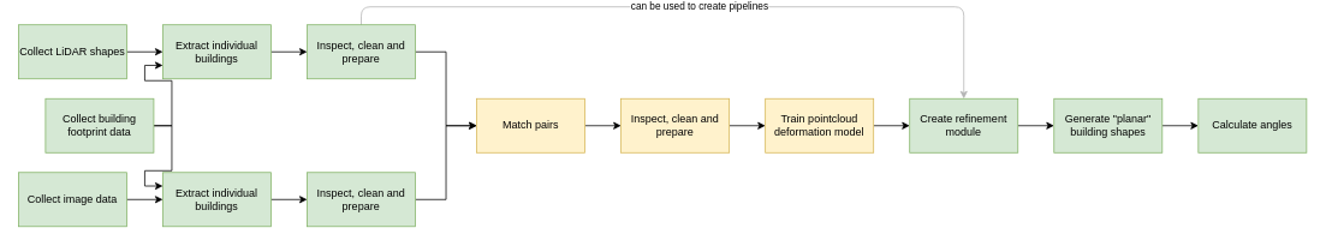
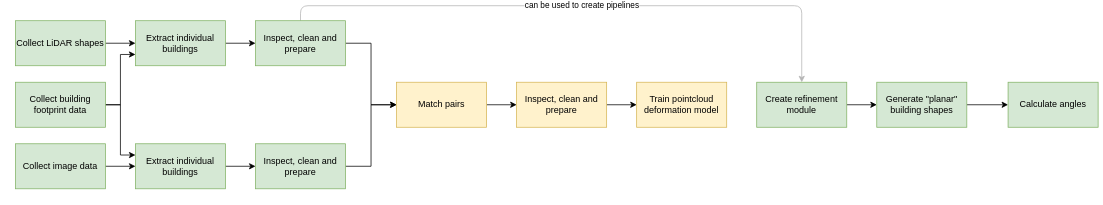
  <mxCell id="0" />
  <mxCell id="1" parent="0" />
  <mxCell id="2" value="" style="edgeStyle=orthogonalEdgeStyle;rounded=0;orthogonalLoop=1;jettySize=auto;html=1;" parent="1" source="3" target="8" edge="1"><mxGeometry relative="1" as="geometry" /></mxCell>
  <mxCell id="3" value="Collect LiDAR shapes" style="rounded=0;whiteSpace=wrap;html=1;fillColor=#d5e8d4;strokeColor=#82b366;" parent="1" vertex="1"><mxGeometry x="20" y="20" width="120" height="60" as="geometry" /></mxCell>
  <mxCell id="4" value="" style="edgeStyle=orthogonalEdgeStyle;rounded=0;orthogonalLoop=1;jettySize=auto;html=1;entryX=0;entryY=0.25;entryDx=0;entryDy=0;" edge="1" parent="1" source="6" target="17"><mxGeometry relative="1" as="geometry" /></mxCell>
  <mxCell id="5" style="edgeStyle=orthogonalEdgeStyle;rounded=0;orthogonalLoop=1;jettySize=auto;html=1;exitX=1;exitY=0.5;exitDx=0;exitDy=0;entryX=0;entryY=0.75;entryDx=0;entryDy=0;" edge="1" parent="1" source="6" target="8"><mxGeometry relative="1" as="geometry" /></mxCell>
- <mxCell id="6" value="Collect building footprint data" style="rounded=0;whiteSpace=wrap;html=1;fillColor=#d5e8d4;strokeColor=#82b366;" parent="1" vertex="1"><mxGeometry x="50" y="102" width="120" height="60" as="geometry" /></mxCell>
+ <mxCell id="6" value="Collect building footprint data" style="rounded=0;whiteSpace=wrap;html=1;fillColor=#d5e8d4;strokeColor=#82b366;" parent="1" vertex="1"><mxGeometry x="20" y="102" width="120" height="60" as="geometry" /></mxCell>
  <mxCell id="7" value="" style="edgeStyle=orthogonalEdgeStyle;rounded=0;orthogonalLoop=1;jettySize=auto;html=1;" parent="1" source="8" target="11" edge="1"><mxGeometry relative="1" as="geometry" /></mxCell>
  <mxCell id="8" value="Extract individual buildings" style="rounded=0;whiteSpace=wrap;html=1;fillColor=#d5e8d4;strokeColor=#82b366;" parent="1" vertex="1"><mxGeometry x="180" y="20" width="120" height="60" as="geometry" /></mxCell>
  <mxCell id="9" value="" style="edgeStyle=orthogonalEdgeStyle;rounded=0;orthogonalLoop=1;jettySize=auto;html=1;entryX=0;entryY=0.5;entryDx=0;entryDy=0;" parent="1" source="11" target="14" edge="1"><mxGeometry relative="1" as="geometry" /></mxCell>
  <mxCell id="10" value="can be used to create pipelines" style="edgeStyle=orthogonalEdgeStyle;rounded=1;orthogonalLoop=1;jettySize=auto;html=1;exitX=0.5;exitY=0;exitDx=0;exitDy=0;entryX=0.5;entryY=0;entryDx=0;entryDy=0;strokeColor=#B5B5B5;" parent="1" source="11" target="23" edge="1"><mxGeometry relative="1" as="geometry" /></mxCell>
  <mxCell id="11" value="Inspect, clean and prepare" style="rounded=0;whiteSpace=wrap;html=1;fillColor=#d5e8d4;strokeColor=#82b366;" parent="1" vertex="1"><mxGeometry x="340" y="20" width="120" height="60" as="geometry" /></mxCell>
  <mxCell id="12" value="" style="edgeStyle=orthogonalEdgeStyle;rounded=0;orthogonalLoop=1;jettySize=auto;html=1;" parent="1" source="17" target="19" edge="1"><mxGeometry relative="1" as="geometry" /></mxCell>
  <mxCell id="13" value="" style="edgeStyle=orthogonalEdgeStyle;rounded=0;orthogonalLoop=1;jettySize=auto;html=1;" parent="1" source="14" target="16" edge="1"><mxGeometry relative="1" as="geometry" /></mxCell>
  <mxCell id="14" value="Match pairs" style="whiteSpace=wrap;html=1;rounded=0;fillColor=#fff2cc;strokeColor=#d6b656;" parent="1" vertex="1"><mxGeometry x="528" y="102" width="120" height="60" as="geometry" /></mxCell>
  <mxCell id="15" value="" style="edgeStyle=orthogonalEdgeStyle;rounded=0;orthogonalLoop=1;jettySize=auto;html=1;" parent="1" source="16" target="21" edge="1"><mxGeometry relative="1" as="geometry" /></mxCell>
  <mxCell id="16" value="Inspect, clean and prepare" style="whiteSpace=wrap;html=1;rounded=0;fillColor=#fff2cc;strokeColor=#d6b656;" parent="1" vertex="1"><mxGeometry x="688" y="102" width="120" height="60" as="geometry" /></mxCell>
  <mxCell id="17" value="Extract individual buildings" style="rounded=0;whiteSpace=wrap;html=1;fillColor=#d5e8d4;strokeColor=#82b366;" parent="1" vertex="1"><mxGeometry x="180" y="184" width="120" height="60" as="geometry" /></mxCell>
  <mxCell id="18" value="" style="edgeStyle=orthogonalEdgeStyle;rounded=0;orthogonalLoop=1;jettySize=auto;html=1;entryX=0;entryY=0.5;entryDx=0;entryDy=0;" parent="1" source="19" target="14" edge="1"><mxGeometry relative="1" as="geometry" /></mxCell>
  <mxCell id="19" value="Inspect, clean and prepare" style="rounded=0;whiteSpace=wrap;html=1;fillColor=#d5e8d4;strokeColor=#82b366;" parent="1" vertex="1"><mxGeometry x="340" y="184" width="120" height="60" as="geometry" /></mxCell>
- <mxCell id="20" value="" style="edgeStyle=orthogonalEdgeStyle;rounded=0;orthogonalLoop=1;jettySize=auto;html=1;" parent="1" source="21" target="23" edge="1"><mxGeometry relative="1" as="geometry" /></mxCell>
  <mxCell id="21" value="Train pointcloud deformation model" style="whiteSpace=wrap;html=1;rounded=0;fillColor=#fff2cc;strokeColor=#d6b656;" parent="1" vertex="1"><mxGeometry x="848" y="102" width="120" height="60" as="geometry" /></mxCell>
  <mxCell id="22" value="" style="edgeStyle=orthogonalEdgeStyle;rounded=0;orthogonalLoop=1;jettySize=auto;html=1;" parent="1" source="23" target="25" edge="1"><mxGeometry relative="1" as="geometry" /></mxCell>
  <mxCell id="23" value="Create refinement module" style="whiteSpace=wrap;html=1;rounded=0;fillColor=#d5e8d4;strokeColor=#82b366;" parent="1" vertex="1"><mxGeometry x="1008" y="102" width="120" height="60" as="geometry" /></mxCell>
  <mxCell id="24" value="" style="edgeStyle=orthogonalEdgeStyle;rounded=0;orthogonalLoop=1;jettySize=auto;html=1;" parent="1" source="25" target="26" edge="1"><mxGeometry relative="1" as="geometry" /></mxCell>
  <mxCell id="25" value="Generate &quot;planar&quot; building shapes" style="whiteSpace=wrap;html=1;rounded=0;fillColor=#d5e8d4;strokeColor=#82b366;" parent="1" vertex="1"><mxGeometry x="1168" y="102" width="120" height="60" as="geometry" /></mxCell>
- <mxCell id="26" value="Calculate angles" style="whiteSpace=wrap;html=1;rounded=0;fillColor=#d5e8d4;strokeColor=#82b366;" parent="1" vertex="1"><mxGeometry x="1328" y="102" width="120" height="60" as="geometry" /></mxCell>
+ <mxCell id="26" value="Calculate angles" style="whiteSpace=wrap;html=1;rounded=0;fillColor=#d5e8d4;strokeColor=#82b366;" parent="1" vertex="1"><mxGeometry x="1343" y="102" width="120" height="60" as="geometry" /></mxCell>
  <mxCell id="27" value="" style="edgeStyle=orthogonalEdgeStyle;rounded=0;orthogonalLoop=1;jettySize=auto;html=1;" edge="1" parent="1" source="28" target="17"><mxGeometry relative="1" as="geometry" /></mxCell>
  <mxCell id="28" value="Collect image data" style="rounded=0;whiteSpace=wrap;html=1;fillColor=#d5e8d4;strokeColor=#82b366;" vertex="1" parent="1"><mxGeometry x="20" y="184" width="120" height="60" as="geometry" /></mxCell>
